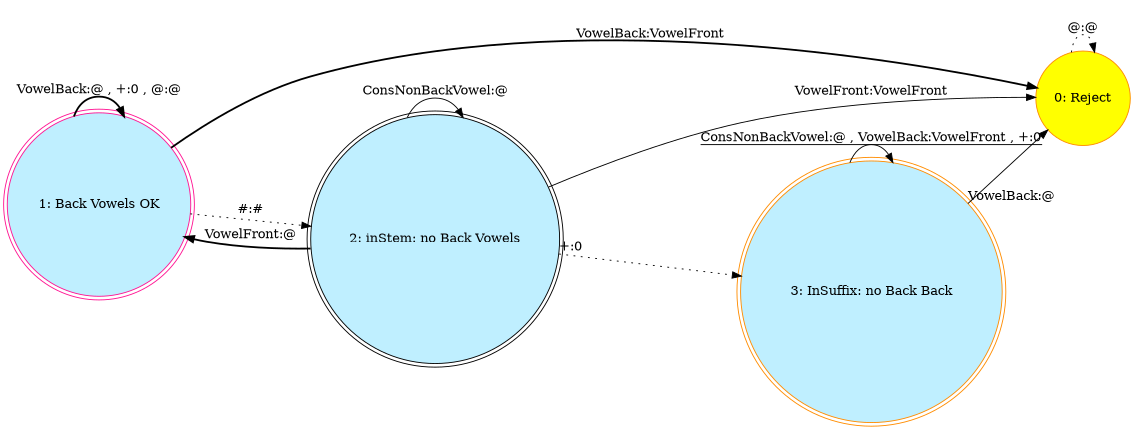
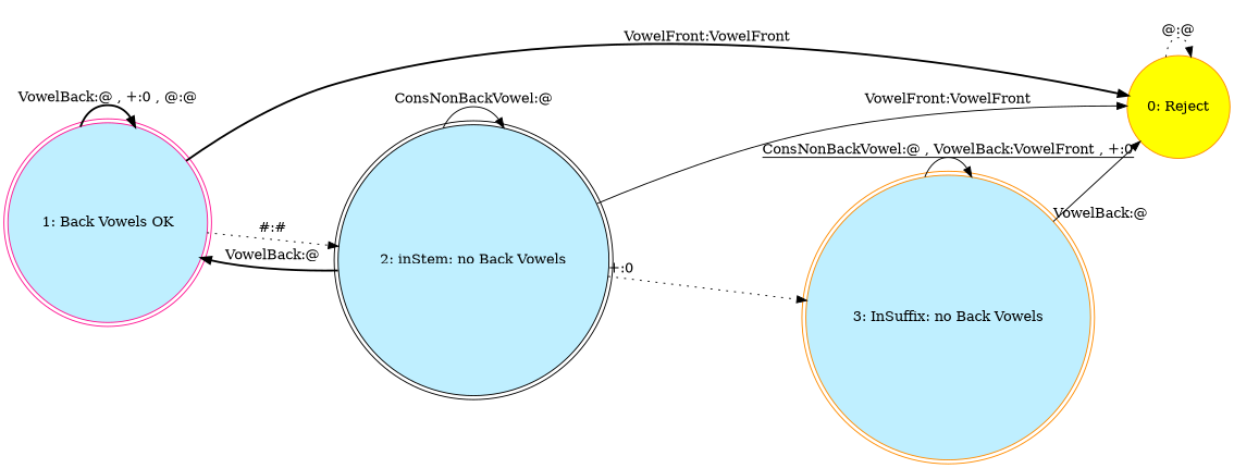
  digraph {
    rankdir=LR
    node [color=darkorange fillcolor=lightblue1 shape=doublecircle style=filled]
    edge [style=solid]
    n1 [fillcolor=yellow label="0: Reject" shape=circle]
    n2 [color=deeppink label="1: Back Vowels OK"]
    n3 [color=black label="2: inStem: no Back Vowels"]
-   n4 [label="3: InSuffix: no Back Back"]
+   n4 [label="3: InSuffix: no Back Vowels"]
    n1 -> n1 [label="@:@" style=dotted]
-   n2 -> n1 [label="VowelBack:VowelFront" style=bold]
+   n2 -> n1 [label="VowelFront:VowelFront" style=bold]
    n2 -> n2 [label="VowelBack:@ , +:0 , @:@" style=bold]
    n2 -> n3 [label="#:#" style=dotted]
    n3 -> n1 [label="VowelFront:VowelFront"]
-   n3 -> n2 [label="VowelFront:@" style=bold]
+   n3 -> n2 [label="VowelBack:@" style=bold]
    n3 -> n3 [label="ConsNonBackVowel:@"]
    n3 -> n4 [labeldistance=2.5 style=dotted taillabel="+:0"]
    n4 -> n1 [labeldistance=3.5 taillabel="VowelBack:@"]
    n4 -> n4 [decorate=true label="ConsNonBackVowel:@ , VowelBack:VowelFront , +:0"]
  }
